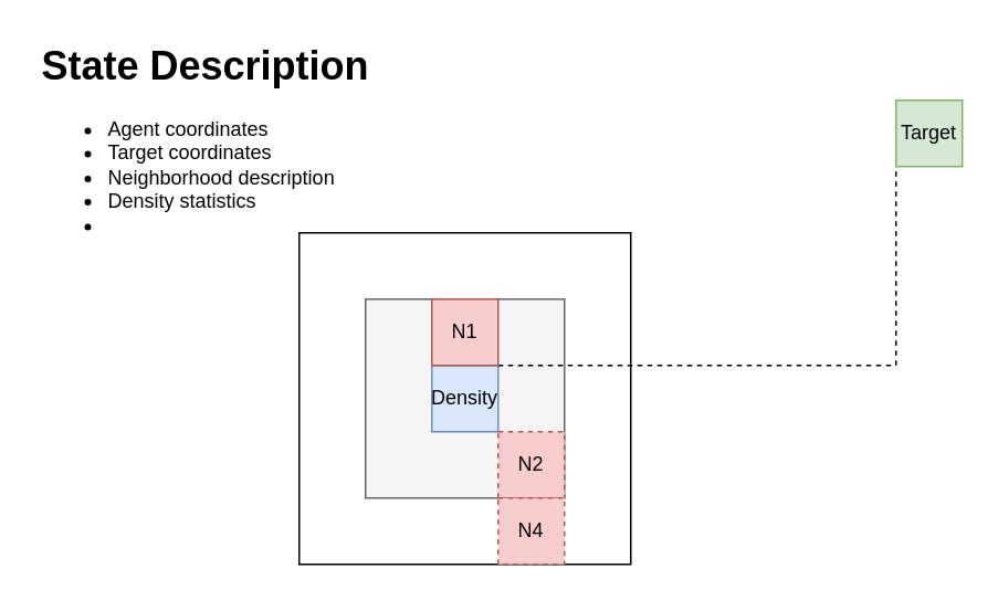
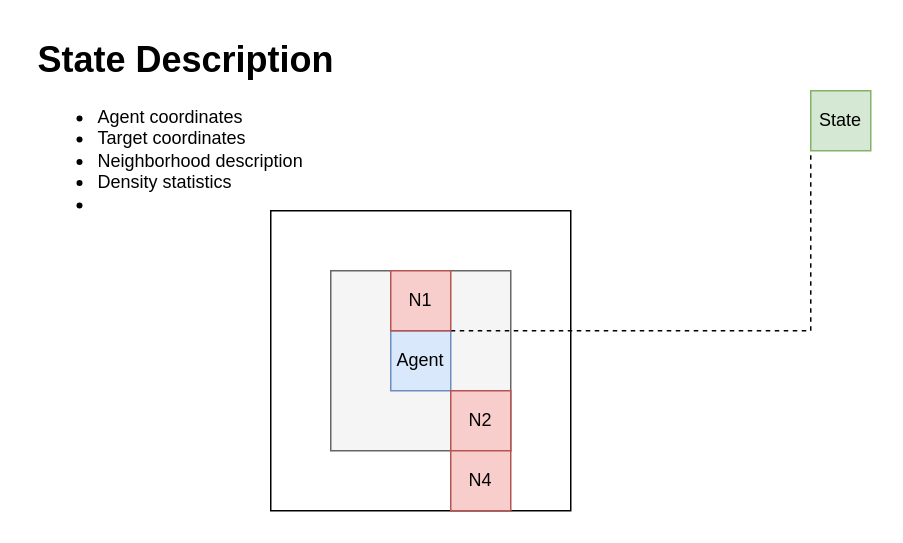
  <mxCell id="0" />
  <mxCell id="1" parent="0" />
  <mxCell id="2" value="" style="whiteSpace=wrap;html=1;aspect=fixed;" vertex="1" parent="1"><mxGeometry x="180" y="140" width="200" height="200" as="geometry" /></mxCell>
  <mxCell id="3" value="" style="whiteSpace=wrap;html=1;aspect=fixed;fillColor=#f5f5f5;strokeColor=#666666;fontColor=#333333;" vertex="1" parent="1"><mxGeometry x="220" y="180" width="120" height="120" as="geometry" /></mxCell>
- <mxCell id="4" value="Density" style="whiteSpace=wrap;html=1;aspect=fixed;fillColor=#dae8fc;strokeColor=#6c8ebf;" vertex="1" parent="1"><mxGeometry x="260" y="220" width="40" height="40" as="geometry" /></mxCell>
- <mxCell id="5" value="Target" style="whiteSpace=wrap;html=1;aspect=fixed;fillColor=#d5e8d4;strokeColor=#82b366;" vertex="1" parent="1"><mxGeometry x="540" y="60" width="40" height="40" as="geometry" /></mxCell>
+ <mxCell id="4" value="Agent" style="whiteSpace=wrap;html=1;aspect=fixed;fillColor=#dae8fc;strokeColor=#6c8ebf;" vertex="1" parent="1"><mxGeometry x="260" y="220" width="40" height="40" as="geometry" /></mxCell>
+ <mxCell id="5" value="State" style="whiteSpace=wrap;html=1;aspect=fixed;fillColor=#d5e8d4;strokeColor=#82b366;" vertex="1" parent="1"><mxGeometry x="540" y="60" width="40" height="40" as="geometry" /></mxCell>
  <mxCell id="6" value="" style="endArrow=none;html=1;entryX=0;entryY=1;entryDx=0;entryDy=0;rounded=0;exitX=1;exitY=0;exitDx=0;exitDy=0;dashed=1;" edge="1" parent="1" source="4" target="5"><mxGeometry width="50" height="50" relative="1" as="geometry"><mxPoint x="510" y="220" as="sourcePoint" /><mxPoint x="640" y="240" as="targetPoint" /><Array as="points"><mxPoint x="540" y="220" /></Array></mxGeometry></mxCell>
- <mxCell id="7" value="N2" style="whiteSpace=wrap;html=1;aspect=fixed;fillColor=#f8cecc;strokeColor=#b85450;dashed=1;" vertex="1" parent="1"><mxGeometry x="300" y="260" width="40" height="40" as="geometry" /></mxCell>
+ <mxCell id="7" value="N2" style="whiteSpace=wrap;html=1;aspect=fixed;fillColor=#f8cecc;strokeColor=#b85450;" vertex="1" parent="1"><mxGeometry x="300" y="260" width="40" height="40" as="geometry" /></mxCell>
  <mxCell id="8" value="N1" style="whiteSpace=wrap;html=1;aspect=fixed;fillColor=#f8cecc;strokeColor=#b85450;" vertex="1" parent="1"><mxGeometry x="260" y="180" width="40" height="40" as="geometry" /></mxCell>
- <mxCell id="9" value="N4" style="whiteSpace=wrap;html=1;aspect=fixed;fillColor=#f8cecc;strokeColor=#b85450;dashed=1;" vertex="1" parent="1"><mxGeometry x="300" y="300" width="40" height="40" as="geometry" /></mxCell>
+ <mxCell id="9" value="N4" style="whiteSpace=wrap;html=1;aspect=fixed;fillColor=#f8cecc;strokeColor=#b85450;" vertex="1" parent="1"><mxGeometry x="300" y="300" width="40" height="40" as="geometry" /></mxCell>
  <mxCell id="10" value="&lt;h1&gt;&lt;span&gt;State Description&lt;/span&gt;&lt;/h1&gt;&lt;div&gt;&lt;ul&gt;&lt;li&gt;Agent coordinates&lt;br&gt;&lt;/li&gt;&lt;li&gt;Target coordinates&lt;/li&gt;&lt;li&gt;Neighborhood description&lt;/li&gt;&lt;li&gt;Density statistics&lt;/li&gt;&lt;li&gt;&lt;br&gt;&lt;/li&gt;&lt;/ul&gt;&lt;br&gt;&lt;/div&gt;" style="text;html=1;strokeColor=none;fillColor=none;spacing=5;spacingTop=-20;whiteSpace=wrap;overflow=hidden;rounded=0;" vertex="1" parent="1"><mxGeometry x="20" y="20" width="270" height="320" as="geometry" /></mxCell>
